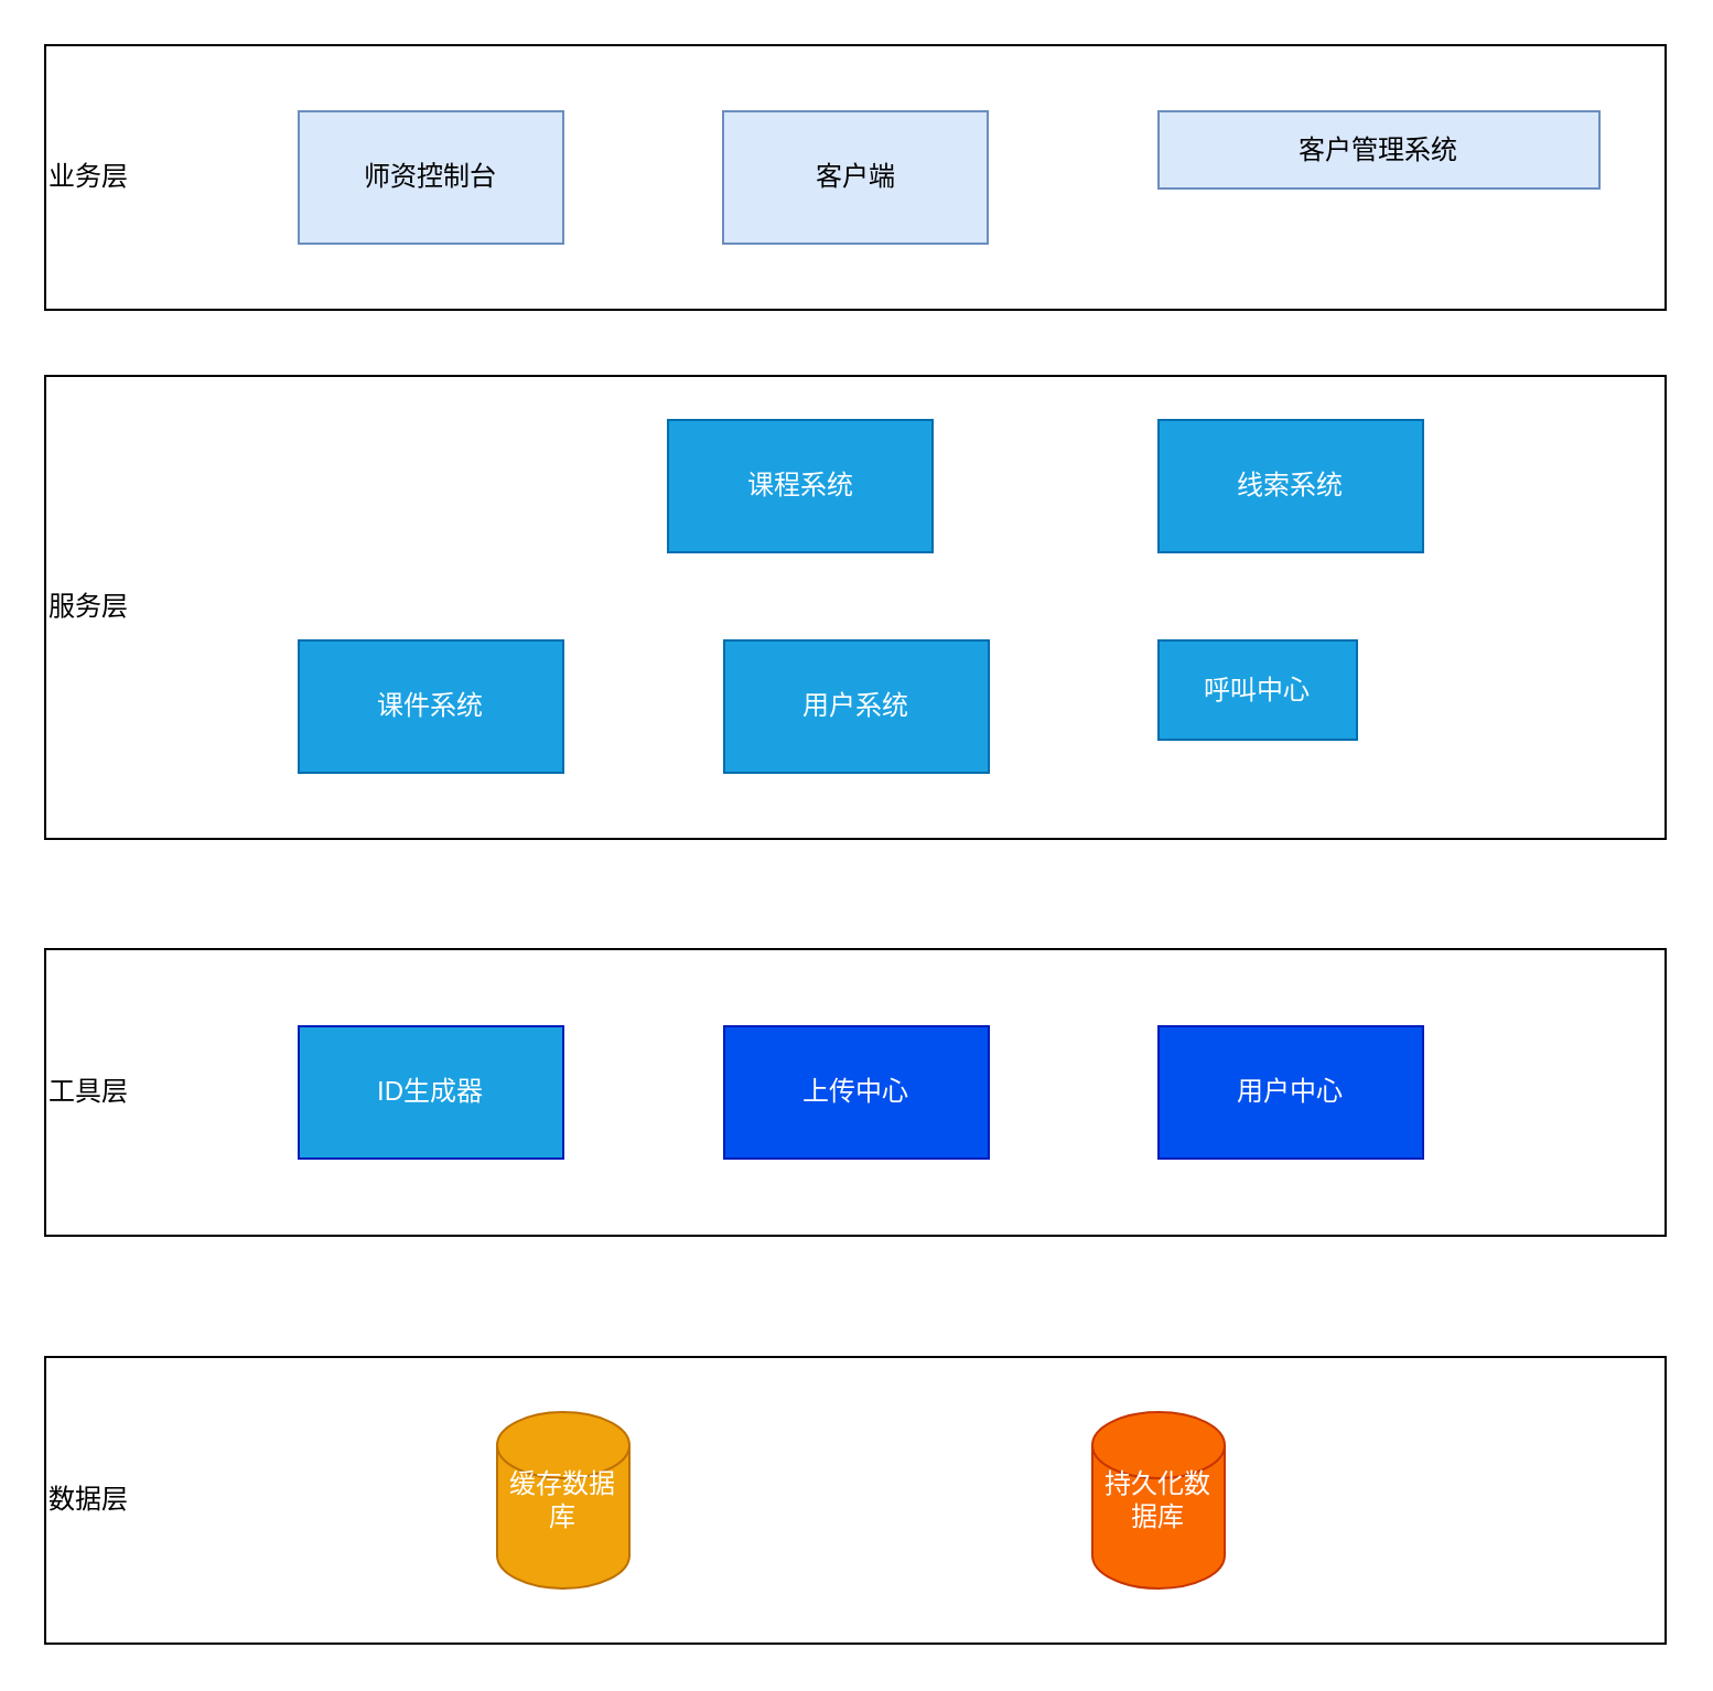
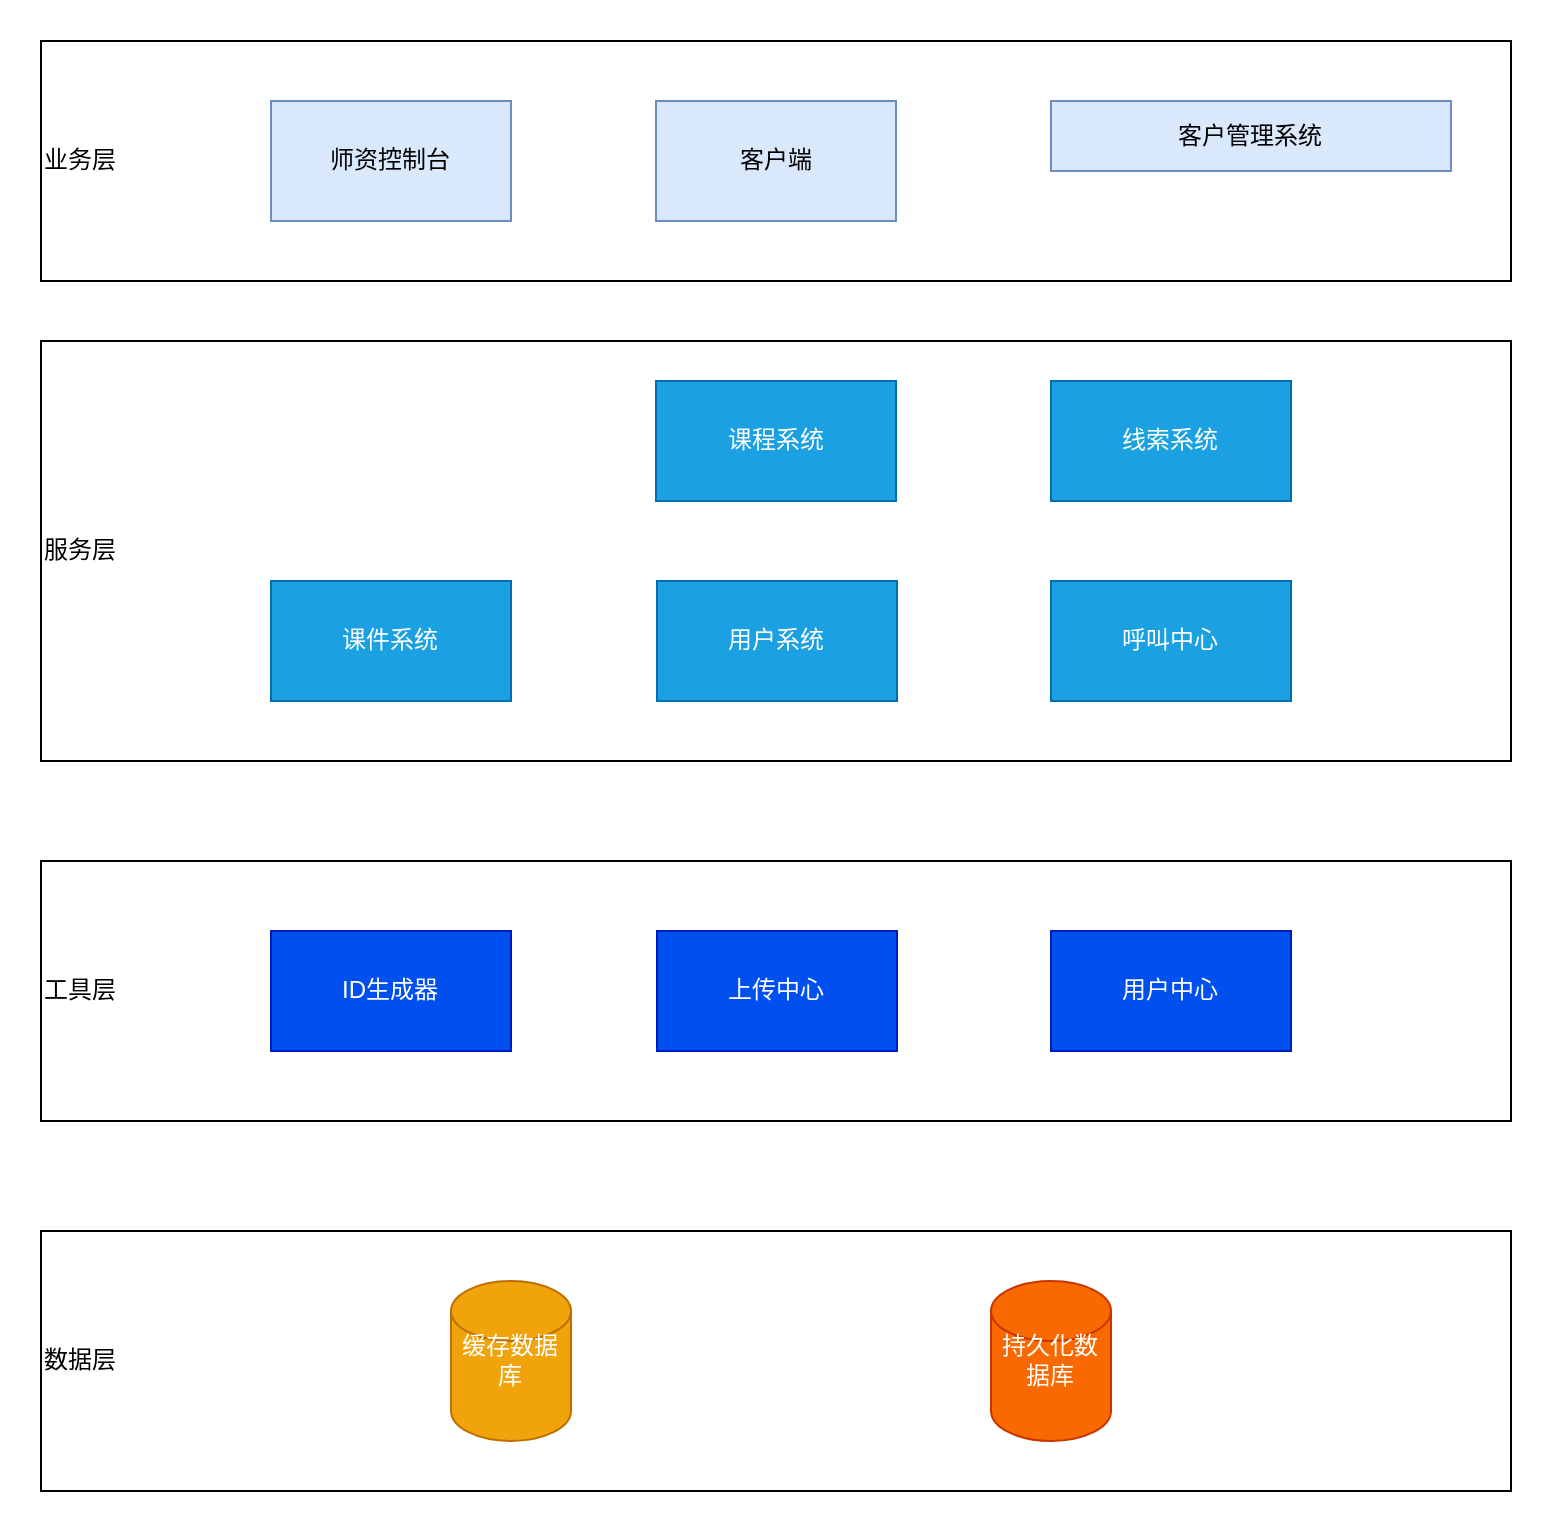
  <mxCell id="0" />
  <mxCell id="1" parent="0" />
  <mxCell id="2" value="业务层" style="rounded=0;whiteSpace=wrap;html=1;align=left;" vertex="1" parent="1"><mxGeometry x="20" y="20" width="735" height="120" as="geometry" /></mxCell>
  <mxCell id="3" value="客户管理系统" style="rounded=0;whiteSpace=wrap;html=1;fillColor=#dae8fc;strokeColor=#6c8ebf;" vertex="1" parent="1"><mxGeometry x="525" y="50" width="200" height="35" as="geometry" /></mxCell>
  <mxCell id="4" value="师资控制台" style="rounded=0;whiteSpace=wrap;html=1;fillColor=#dae8fc;strokeColor=#6c8ebf;" vertex="1" parent="1"><mxGeometry x="135" y="50" width="120" height="60" as="geometry" /></mxCell>
  <mxCell id="5" value="服务层" style="rounded=0;whiteSpace=wrap;html=1;align=left;" vertex="1" parent="1"><mxGeometry x="20" y="170" width="735" height="210" as="geometry" /></mxCell>
  <mxCell id="6" value="用户系统" style="rounded=0;whiteSpace=wrap;html=1;fillColor=#1ba1e2;strokeColor=#006EAF;fontColor=#ffffff;" vertex="1" parent="1"><mxGeometry x="328" y="290" width="120" height="60" as="geometry" /></mxCell>
- <mxCell id="7" value="课程系统" style="rounded=0;whiteSpace=wrap;html=1;fillColor=#1ba1e2;strokeColor=#006EAF;fontColor=#ffffff;" vertex="1" parent="1"><mxGeometry x="302.5" y="190" width="120" height="60" as="geometry" /></mxCell>
+ <mxCell id="7" value="课程系统" style="rounded=0;whiteSpace=wrap;html=1;fillColor=#1ba1e2;strokeColor=#006EAF;fontColor=#ffffff;" vertex="1" parent="1"><mxGeometry x="327.5" y="190" width="120" height="60" as="geometry" /></mxCell>
  <mxCell id="8" value="线索系统" style="rounded=0;whiteSpace=wrap;html=1;fillColor=#1ba1e2;strokeColor=#006EAF;fontColor=#ffffff;" vertex="1" parent="1"><mxGeometry x="525" y="190" width="120" height="60" as="geometry" /></mxCell>
- <mxCell id="9" value="呼叫中心" style="rounded=0;whiteSpace=wrap;html=1;fillColor=#1ba1e2;strokeColor=#006EAF;fontColor=#ffffff;" vertex="1" parent="1"><mxGeometry x="525" y="290" width="90" height="45" as="geometry" /></mxCell>
+ <mxCell id="9" value="呼叫中心" style="rounded=0;whiteSpace=wrap;html=1;fillColor=#1ba1e2;strokeColor=#006EAF;fontColor=#ffffff;" vertex="1" parent="1"><mxGeometry x="525" y="290" width="120" height="60" as="geometry" /></mxCell>
  <mxCell id="10" value="数据层" style="rounded=0;whiteSpace=wrap;html=1;align=left;" vertex="1" parent="1"><mxGeometry x="20" y="615" width="735" height="130" as="geometry" /></mxCell>
  <mxCell id="11" value="缓存数据库" style="shape=cylinder2;whiteSpace=wrap;html=1;boundedLbl=1;backgroundOutline=1;size=15;fillColor=#f0a30a;strokeColor=#BD7000;fontColor=#ffffff;" vertex="1" parent="1"><mxGeometry x="225" y="640" width="60" height="80" as="geometry" /></mxCell>
  <mxCell id="12" value="持久化数据库" style="shape=cylinder2;whiteSpace=wrap;html=1;boundedLbl=1;backgroundOutline=1;size=15;fillColor=#fa6800;strokeColor=#C73500;fontColor=#ffffff;" vertex="1" parent="1"><mxGeometry x="495" y="640" width="60" height="80" as="geometry" /></mxCell>
  <mxCell id="13" value="客户端" style="rounded=0;whiteSpace=wrap;html=1;fillColor=#dae8fc;strokeColor=#6c8ebf;" vertex="1" parent="1"><mxGeometry x="327.5" y="50" width="120" height="60" as="geometry" /></mxCell>
  <mxCell id="14" value="工具层" style="rounded=0;whiteSpace=wrap;html=1;align=left;" vertex="1" parent="1"><mxGeometry x="20" y="430" width="735" height="130" as="geometry" /></mxCell>
- <mxCell id="15" value="ID生成器" style="rounded=0;whiteSpace=wrap;html=1;fillColor=#1ba1e2;strokeColor=#001DBC;fontColor=#ffffff;" vertex="1" parent="1"><mxGeometry x="135" y="465" width="120" height="60" as="geometry" /></mxCell>
+ <mxCell id="15" value="ID生成器" style="rounded=0;whiteSpace=wrap;html=1;fillColor=#0050ef;strokeColor=#001DBC;fontColor=#ffffff;" vertex="1" parent="1"><mxGeometry x="135" y="465" width="120" height="60" as="geometry" /></mxCell>
  <mxCell id="16" value="上传中心" style="rounded=0;whiteSpace=wrap;html=1;fillColor=#0050ef;strokeColor=#001DBC;fontColor=#ffffff;" vertex="1" parent="1"><mxGeometry x="328" y="465" width="120" height="60" as="geometry" /></mxCell>
  <mxCell id="17" value="用户中心" style="rounded=0;whiteSpace=wrap;html=1;fillColor=#0050ef;strokeColor=#001DBC;fontColor=#ffffff;" vertex="1" parent="1"><mxGeometry x="525" y="465" width="120" height="60" as="geometry" /></mxCell>
  <mxCell id="18" value="课件系统" style="rounded=0;whiteSpace=wrap;html=1;fillColor=#1ba1e2;strokeColor=#006EAF;fontColor=#ffffff;" vertex="1" parent="1"><mxGeometry x="135" y="290" width="120" height="60" as="geometry" /></mxCell>
